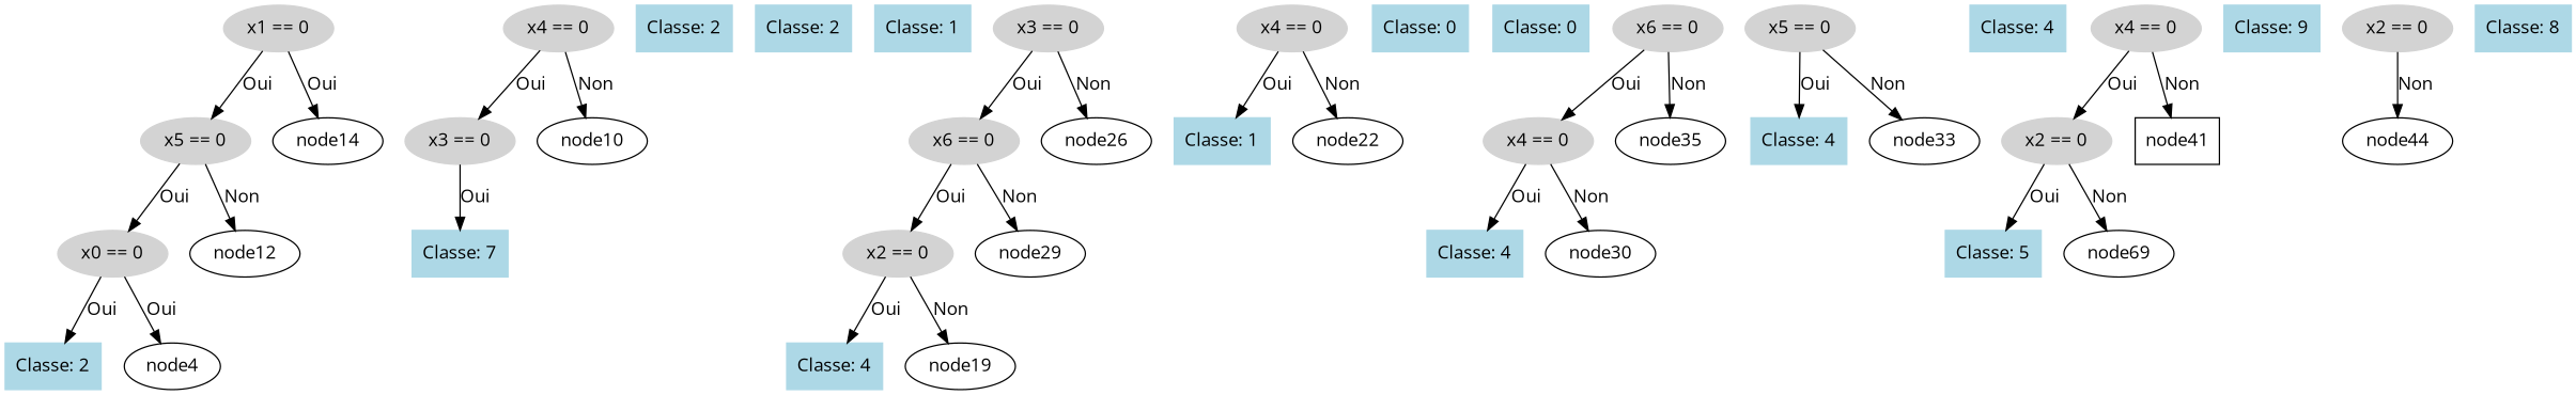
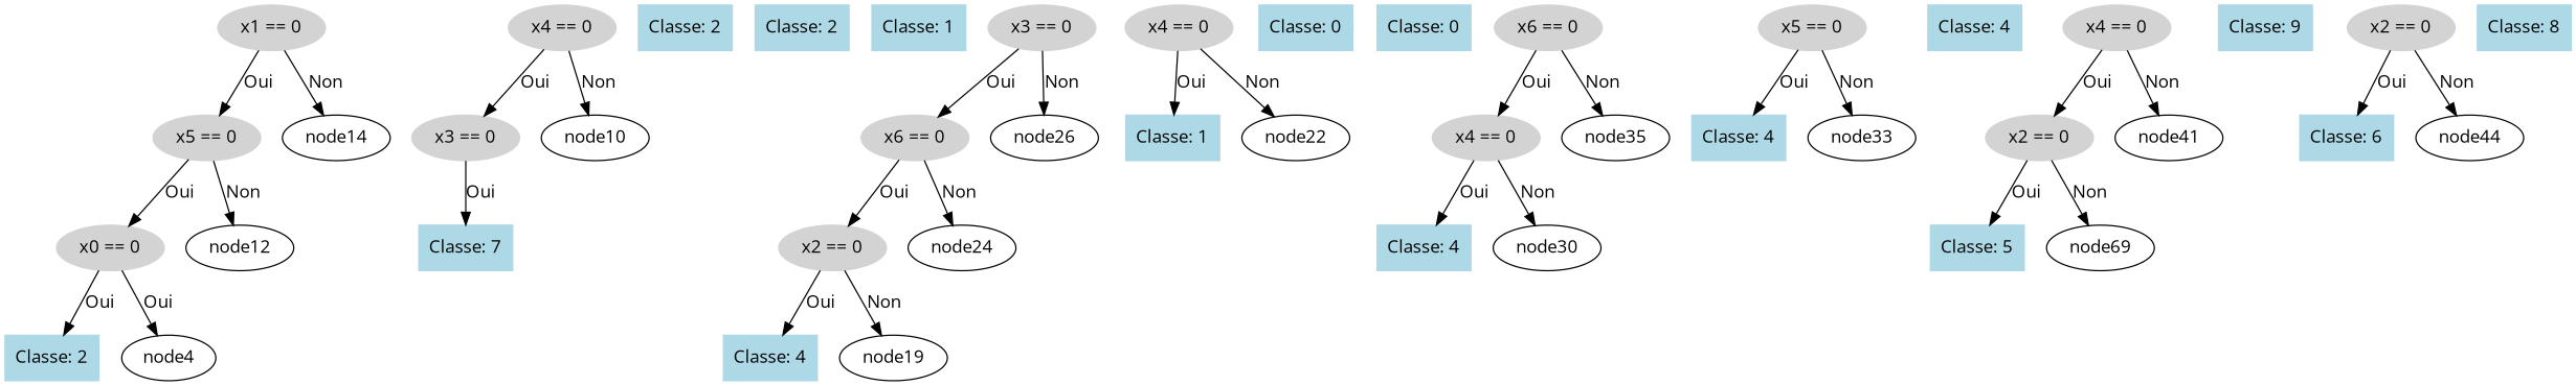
  digraph {
    fontname="Open Sans"
    node [color=lightblue fontname="Open Sans" shape=box style=filled]
    edge [fontname="Open Sans"]
    n1 [color=lightgray label="x1 == 0" shape=ellipse]
    n2 [color=lightgray label="x5 == 0" shape=ellipse]
    node14 [color="" shape="" style=""]
    n4 [color=lightgray label="x0 == 0" shape=ellipse]
    node12 [color="" shape="" style=""]
    n6 [label="Classe: 2"]
    node4 [color="" shape="" style=""]
    n8 [color=lightgray label="x4 == 0" shape=ellipse]
    n9 [color=lightgray label="x3 == 0" shape=ellipse]
    node10 [color="" shape="" style=""]
    n11 [label="Classe: 7"]
    n12 [label="Classe: 2"]
    n13 [label="Classe: 2"]
    n14 [label="Classe: 1"]
    n15 [color=lightgray label="x3 == 0" shape=ellipse]
    n16 [color=lightgray label="x6 == 0" shape=ellipse]
    node26 [color="" shape="" style=""]
    n18 [color=lightgray label="x2 == 0" shape=ellipse]
-   node24 [label=node29 color="" shape="" style=""]
+   node24 [color="" shape="" style=""]
    n20 [label="Classe: 4"]
    node19 [color="" shape="" style=""]
    n22 [color=lightgray label="x4 == 0" shape=ellipse]
    n23 [label="Classe: 1"]
    node22 [color="" shape="" style=""]
    n25 [label="Classe: 0"]
    n26 [label="Classe: 0"]
    n27 [color=lightgray label="x6 == 0" shape=ellipse]
    n28 [color=lightgray label="x4 == 0" shape=ellipse]
    node35 [color="" shape="" style=""]
    n30 [label="Classe: 4"]
    node30 [color="" shape="" style=""]
    n32 [color=lightgray label="x5 == 0" shape=ellipse]
    n33 [label="Classe: 4"]
    node33 [color="" shape="" style=""]
    n35 [label="Classe: 4"]
    n36 [color=lightgray label="x4 == 0" shape=ellipse]
    n37 [color=lightgray label="x2 == 0" shape=ellipse]
-   node41 [color="" style=""]
+   node41 [color="" shape="" style=""]
    n39 [label="Classe: 5"]
    n40 [label=node69 color="" shape="" style=""]
    n41 [label="Classe: 9"]
    n42 [color=lightgray label="x2 == 0" shape=ellipse]
+   n43 [label="Classe: 6"]
    node44 [color="" shape="" style=""]
    n45 [label="Classe: 8"]
    n1 -> n2 [label=Oui]
-   n1 -> node14 [label=Oui]
+   n1 -> node14 [label=Non]
    n2 -> n4 [label=Oui]
    n2 -> node12 [label=Non]
    n4 -> n6 [label=Oui]
    n4 -> node4 [label=Oui]
    n8 -> n9 [label=Oui]
    n8 -> node10 [label=Non]
    n9 -> n11 [label=Oui]
    n15 -> n16 [label=Oui]
    n15 -> node26 [label=Non]
    n16 -> n18 [label=Oui]
    n16 -> node24 [label=Non]
    n18 -> n20 [label=Oui]
    n18 -> node19 [label=Non]
    n22 -> n23 [label=Oui]
    n22 -> node22 [label=Non]
    n27 -> n28 [label=Oui]
    n27 -> node35 [label=Non]
    n28 -> n30 [label=Oui]
    n28 -> node30 [label=Non]
    n32 -> n33 [label=Oui]
    n32 -> node33 [label=Non]
    n36 -> n37 [label=Oui]
    n36 -> node41 [label=Non]
    n37 -> n39 [label=Oui]
    n37 -> n40 [label=Non]
+   n42 -> n43 [label=Oui]
    n42 -> node44 [label=Non]
  }
